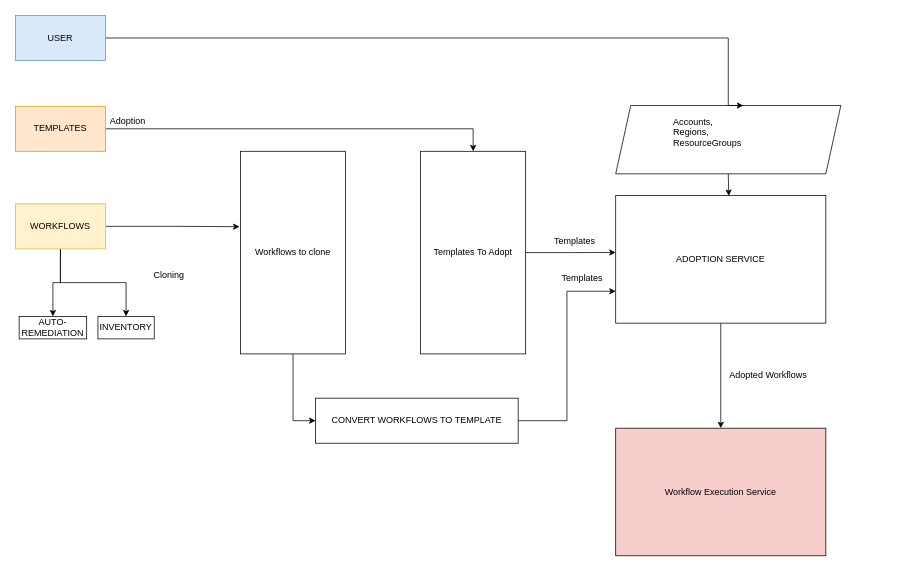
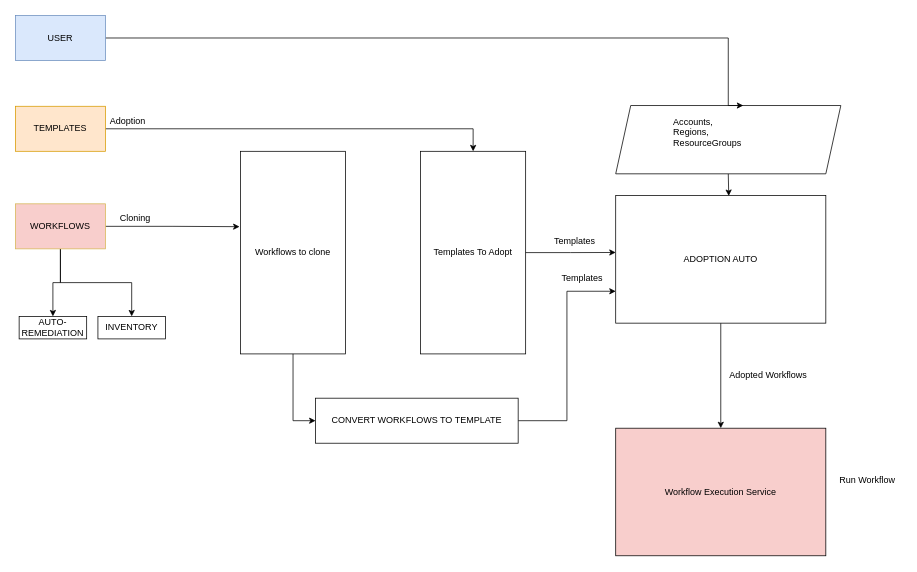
  <mxCell id="0" />
  <mxCell id="1" parent="0" />
  <mxCell id="2" style="edgeStyle=orthogonalEdgeStyle;rounded=0;orthogonalLoop=1;jettySize=auto;html=1;exitX=1;exitY=0.5;exitDx=0;exitDy=0;entryX=0.5;entryY=0;entryDx=0;entryDy=0;" edge="1" parent="1" source="3" target="15"><mxGeometry relative="1" as="geometry"><mxPoint x="535" y="201" as="targetPoint" /></mxGeometry></mxCell>
  <mxCell id="3" value="TEMPLATES" style="rounded=0;whiteSpace=wrap;html=1;fillColor=#ffe6cc;strokeColor=#d79b00;" vertex="1" parent="1"><mxGeometry x="20" y="141" width="120" height="60" as="geometry" /></mxCell>
  <mxCell id="4" style="edgeStyle=orthogonalEdgeStyle;rounded=0;orthogonalLoop=1;jettySize=auto;html=1;exitX=0.5;exitY=1;exitDx=0;exitDy=0;" edge="1" parent="1" source="7" target="8"><mxGeometry relative="1" as="geometry"><mxPoint x="40" y="411" as="targetPoint" /></mxGeometry></mxCell>
  <mxCell id="5" style="edgeStyle=orthogonalEdgeStyle;rounded=0;orthogonalLoop=1;jettySize=auto;html=1;exitX=1;exitY=0.5;exitDx=0;exitDy=0;entryX=-0.009;entryY=0.372;entryDx=0;entryDy=0;entryPerimeter=0;" edge="1" parent="1" source="7" target="13"><mxGeometry relative="1" as="geometry" /></mxCell>
  <mxCell id="6" style="edgeStyle=orthogonalEdgeStyle;rounded=0;orthogonalLoop=1;jettySize=auto;html=1;exitX=0.5;exitY=1;exitDx=0;exitDy=0;entryX=0.5;entryY=0;entryDx=0;entryDy=0;" edge="1" parent="1" source="7" target="9"><mxGeometry relative="1" as="geometry" /></mxCell>
- <mxCell id="7" value="WORKFLOWS" style="rounded=0;whiteSpace=wrap;html=1;fillColor=#fff2cc;strokeColor=#d6b656;" vertex="1" parent="1"><mxGeometry x="20" y="271" width="120" height="60" as="geometry" /></mxCell>
- <mxCell id="8" value="INVENTORY" style="rounded=0;whiteSpace=wrap;html=1;" vertex="1" parent="1"><mxGeometry x="130" y="421" width="75" height="30" as="geometry" /></mxCell>
+ <mxCell id="7" value="WORKFLOWS" style="rounded=0;whiteSpace=wrap;html=1;fillColor=#f8cecc;strokeColor=#d6b656;" vertex="1" parent="1"><mxGeometry x="20" y="271" width="120" height="60" as="geometry" /></mxCell>
+ <mxCell id="8" value="INVENTORY" style="rounded=0;whiteSpace=wrap;html=1;" vertex="1" parent="1"><mxGeometry x="130" y="421" width="90" height="30" as="geometry" /></mxCell>
  <mxCell id="9" value="AUTO-REMEDIATION" style="rounded=0;whiteSpace=wrap;html=1;" vertex="1" parent="1"><mxGeometry x="25" y="421" width="90" height="30" as="geometry" /></mxCell>
  <mxCell id="10" value="Adoption" style="text;html=1;strokeColor=none;fillColor=none;align=center;verticalAlign=middle;whiteSpace=wrap;rounded=0;" vertex="1" parent="1"><mxGeometry x="150" y="151" width="40" height="20" as="geometry" /></mxCell>
- <mxCell id="11" value="Cloning" style="text;html=1;strokeColor=none;fillColor=none;align=center;verticalAlign=middle;whiteSpace=wrap;rounded=0;" vertex="1" parent="1"><mxGeometry x="205" y="356" width="40" height="20" as="geometry" /></mxCell>
+ <mxCell id="11" value="Cloning" style="text;html=1;strokeColor=none;fillColor=none;align=center;verticalAlign=middle;whiteSpace=wrap;rounded=0;" vertex="1" parent="1"><mxGeometry x="160" y="281" width="40" height="20" as="geometry" /></mxCell>
  <mxCell id="12" value="" style="group" vertex="1" connectable="0" parent="1"><mxGeometry x="320" y="201" width="140" height="270" as="geometry" /></mxCell>
  <mxCell id="13" value="Workflows to clone" style="rounded=0;whiteSpace=wrap;html=1;" vertex="1" parent="12"><mxGeometry width="140" height="270" as="geometry" /></mxCell>
  <mxCell id="14" value="" style="group" vertex="1" connectable="0" parent="1"><mxGeometry x="560" y="201" width="140" height="270" as="geometry" /></mxCell>
  <mxCell id="15" value="Templates To Adopt" style="rounded=0;whiteSpace=wrap;html=1;" vertex="1" parent="14"><mxGeometry width="140" height="270" as="geometry" /></mxCell>
  <mxCell id="16" style="edgeStyle=orthogonalEdgeStyle;rounded=0;orthogonalLoop=1;jettySize=auto;html=1;exitX=0.5;exitY=1;exitDx=0;exitDy=0;" edge="1" parent="1" source="17" target="27"><mxGeometry relative="1" as="geometry" /></mxCell>
- <mxCell id="17" value="ADOPTION SERVICE" style="rounded=0;whiteSpace=wrap;html=1;" vertex="1" parent="1"><mxGeometry x="820" y="260" width="280" height="170" as="geometry" /></mxCell>
+ <mxCell id="17" value="ADOPTION AUTO" style="rounded=0;whiteSpace=wrap;html=1;" vertex="1" parent="1"><mxGeometry x="820" y="260" width="280" height="170" as="geometry" /></mxCell>
  <mxCell id="18" style="edgeStyle=orthogonalEdgeStyle;rounded=0;orthogonalLoop=1;jettySize=auto;html=1;exitX=0.5;exitY=1;exitDx=0;exitDy=0;entryX=0.538;entryY=0.003;entryDx=0;entryDy=0;entryPerimeter=0;" edge="1" parent="1" source="19" target="17"><mxGeometry relative="1" as="geometry" /></mxCell>
  <mxCell id="19" value="" style="shape=parallelogram;perimeter=parallelogramPerimeter;whiteSpace=wrap;html=1;fixedSize=1;" vertex="1" parent="1"><mxGeometry x="820" y="140" width="300" height="91" as="geometry" /></mxCell>
  <mxCell id="20" style="edgeStyle=orthogonalEdgeStyle;rounded=0;orthogonalLoop=1;jettySize=auto;html=1;exitX=1;exitY=0.5;exitDx=0;exitDy=0;" edge="1" parent="1" source="21"><mxGeometry relative="1" as="geometry"><mxPoint x="990" y="140" as="targetPoint" /><Array as="points"><mxPoint x="970" y="50" /><mxPoint x="970" y="140" /></Array></mxGeometry></mxCell>
  <mxCell id="21" value="USER" style="rounded=0;whiteSpace=wrap;html=1;fillColor=#dae8fc;strokeColor=#6c8ebf;" vertex="1" parent="1"><mxGeometry x="20" y="20" width="120" height="60" as="geometry" /></mxCell>
  <mxCell id="22" style="edgeStyle=orthogonalEdgeStyle;rounded=0;orthogonalLoop=1;jettySize=auto;html=1;exitX=1;exitY=0.5;exitDx=0;exitDy=0;entryX=0;entryY=0.75;entryDx=0;entryDy=0;" edge="1" parent="1" source="23" target="17"><mxGeometry relative="1" as="geometry" /></mxCell>
  <mxCell id="23" value="CONVERT WORKFLOWS TO TEMPLATE" style="rounded=0;whiteSpace=wrap;html=1;" vertex="1" parent="1"><mxGeometry x="420" y="530" width="270" height="60" as="geometry" /></mxCell>
  <mxCell id="24" style="edgeStyle=orthogonalEdgeStyle;rounded=0;orthogonalLoop=1;jettySize=auto;html=1;exitX=0.5;exitY=1;exitDx=0;exitDy=0;entryX=0;entryY=0.5;entryDx=0;entryDy=0;" edge="1" parent="1" source="13" target="23"><mxGeometry relative="1" as="geometry" /></mxCell>
  <mxCell id="25" style="edgeStyle=orthogonalEdgeStyle;rounded=0;orthogonalLoop=1;jettySize=auto;html=1;exitX=1;exitY=0.5;exitDx=0;exitDy=0;entryX=0;entryY=0.446;entryDx=0;entryDy=0;entryPerimeter=0;" edge="1" parent="1" source="15" target="17"><mxGeometry relative="1" as="geometry" /></mxCell>
  <mxCell id="26" value="Accounts, &lt;br&gt;Regions, &lt;br&gt;&lt;div&gt;&lt;span&gt;ResourceGroups&lt;/span&gt;&lt;/div&gt;" style="text;html=1;strokeColor=none;fillColor=none;align=left;verticalAlign=middle;whiteSpace=wrap;rounded=0;" vertex="1" parent="1"><mxGeometry x="895" y="151" width="150" height="50" as="geometry" /></mxCell>
  <mxCell id="27" value="Workflow Execution Service" style="rounded=0;whiteSpace=wrap;html=1;fillColor=#f8cecc;" vertex="1" parent="1"><mxGeometry x="820" y="570" width="280" height="170" as="geometry" /></mxCell>
  <mxCell id="28" value="Adopted Workflows" style="text;html=1;align=center;verticalAlign=middle;resizable=0;points=[];autosize=1;strokeColor=none;" vertex="1" parent="1"><mxGeometry x="963" y="490" width="120" height="20" as="geometry" /></mxCell>
+ <mxCell id="29" value="Run Workflow" style="text;html=1;align=center;verticalAlign=middle;resizable=0;points=[];autosize=1;strokeColor=none;" vertex="1" parent="1"><mxGeometry x="1110" y="630" width="90" height="20" as="geometry" /></mxCell>
  <mxCell id="30" value="Templates" style="text;html=1;align=center;verticalAlign=middle;resizable=0;points=[];autosize=1;strokeColor=none;" vertex="1" parent="1"><mxGeometry x="730" y="311" width="70" height="20" as="geometry" /></mxCell>
  <mxCell id="31" value="Templates" style="text;html=1;align=center;verticalAlign=middle;resizable=0;points=[];autosize=1;strokeColor=none;" vertex="1" parent="1"><mxGeometry x="740" y="360" width="70" height="20" as="geometry" /></mxCell>
